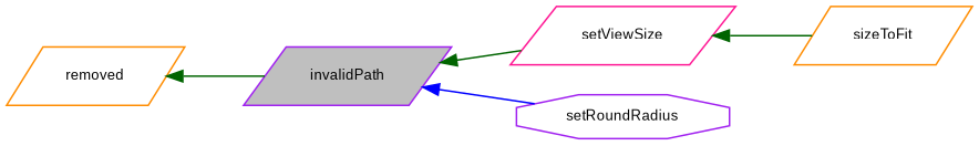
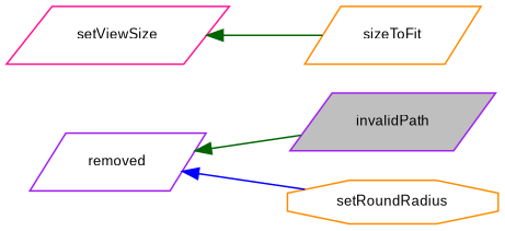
  digraph {
    rankdir=LR
    node [color=purple fontname=Arial fontsize=9 shape=parallelogram]
    edge [color=darkgreen dir=back fontname=Arial fontsize=9 labelfontname=Arial labelfontsize=9 style=solid]
    n1 [fillcolor=grey75 fontcolor=black height=0.2 label=invalidPath style=filled width=0.4]
    n2 [color=deeppink height=0.2 label=setViewSize width=0.4]
-   n3 [height=0.2 label=setRoundRadius shape=octagon width=0.4]
-   n4 [color=darkorange height=0.2 label=removed width=0.4]
+   n3 [color=darkorange height=0.2 label=setRoundRadius shape=octagon width=0.4]
+   n4 [height=0.2 label=removed width=0.4]
    n5 [color=darkorange height=0.2 label=sizeToFit width=0.4]
-   n1 -> n2
-   n1 -> n3 [color=blue]
+   n4 -> n3 [color=blue]
    n2 -> n5
    n4 -> n1
  }
